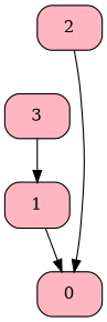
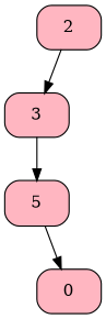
  digraph {
    fontname="DejaVu Serif"
    node [fillcolor=lightpink fontname="DejaVu Serif" shape=Mrecord style=filled]
    edge [fontname="DejaVu Serif"]
    n1 [label=2]
    n2 [label=3]
-   n3 [label=1]
+   n3 [label=5]
    n4 [label=0]
-   n1 -> n4
+   n1 -> n2
    n2 -> n3
    n3 -> n4
  }
